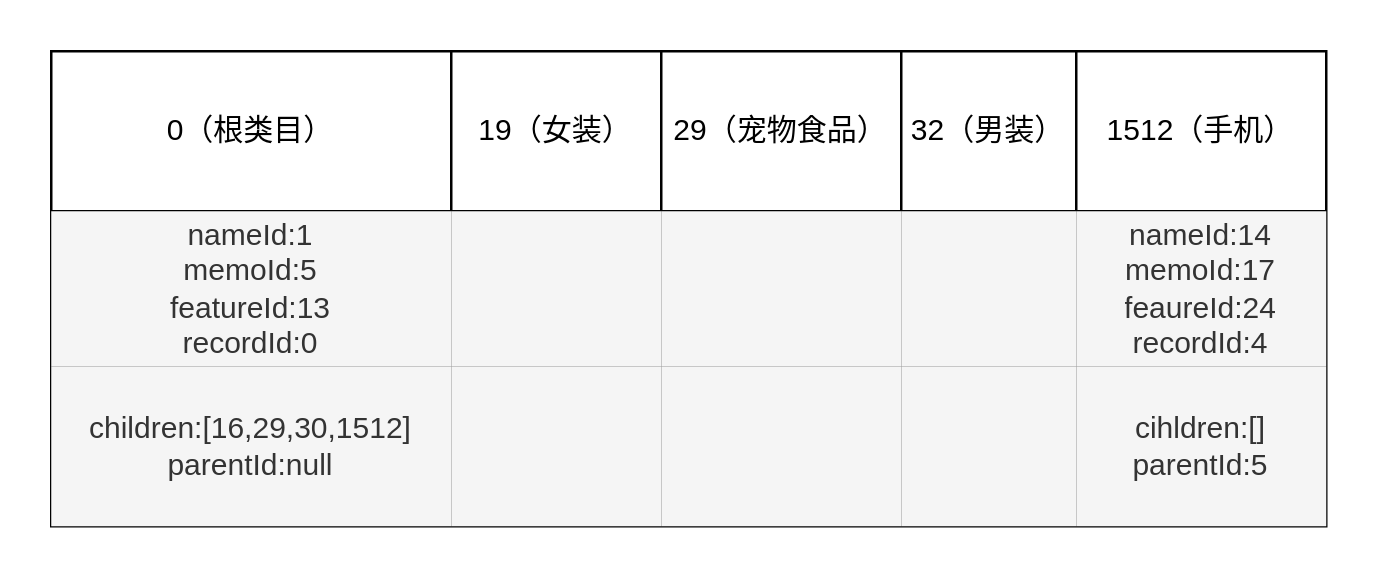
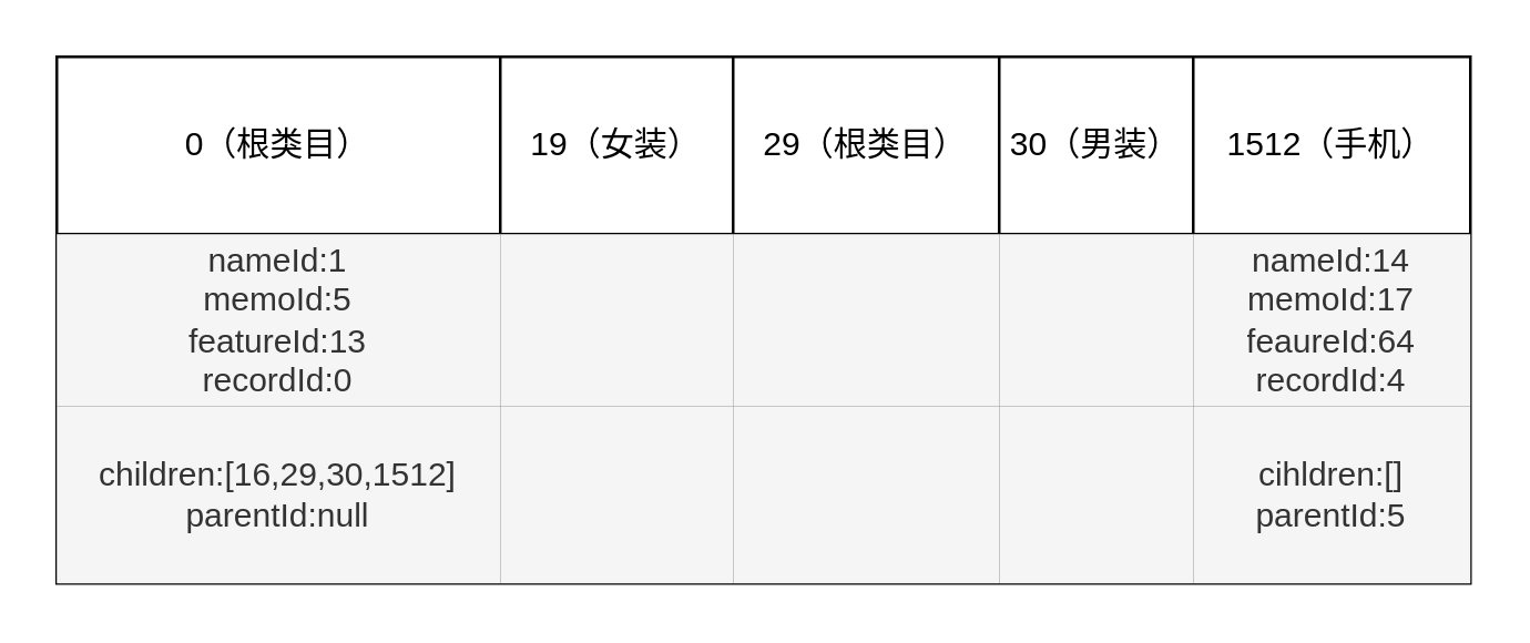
  <mxCell id="0" />
  <mxCell id="1" parent="0" />
  <mxCell id="2" value="" style="shape=table;html=1;whiteSpace=wrap;startSize=0;container=1;collapsible=0;childLayout=tableLayout;sketch=0;shadow=0;rounded=0;" parent="1" vertex="1"><mxGeometry x="20" y="20" width="510" height="190" as="geometry" /></mxCell>
  <mxCell id="3" value="" style="shape=partialRectangle;html=1;whiteSpace=wrap;collapsible=0;dropTarget=0;pointerEvents=0;fillColor=none;top=0;left=0;bottom=0;right=0;points=[[0,0.5],[1,0.5]];portConstraint=eastwest;" parent="2" vertex="1"><mxGeometry width="510" height="64" as="geometry" /></mxCell>
  <mxCell id="4" value="0（根类目）" style="shape=partialRectangle;html=1;whiteSpace=wrap;connectable=0;fillColor=none;top=0;left=0;bottom=0;right=0;overflow=hidden;" parent="3" vertex="1"><mxGeometry width="160" height="64" as="geometry" /></mxCell>
  <mxCell id="5" value="19（女装）" style="shape=partialRectangle;html=1;whiteSpace=wrap;connectable=0;fillColor=none;top=0;left=0;bottom=0;right=0;overflow=hidden;" parent="3" vertex="1"><mxGeometry x="160" width="84" height="64" as="geometry" /></mxCell>
- <mxCell id="6" value="29（宠物食品）" style="shape=partialRectangle;html=1;whiteSpace=wrap;connectable=0;fillColor=none;top=0;left=0;bottom=0;right=0;overflow=hidden;" parent="3" vertex="1"><mxGeometry x="244" width="96" height="64" as="geometry" /></mxCell>
- <mxCell id="7" value="32（男装）" style="shape=partialRectangle;html=1;whiteSpace=wrap;connectable=0;fillColor=none;top=0;left=0;bottom=0;right=0;overflow=hidden;" parent="3" vertex="1"><mxGeometry x="340" width="70" height="64" as="geometry" /></mxCell>
+ <mxCell id="6" value="29（根类目）" style="shape=partialRectangle;html=1;whiteSpace=wrap;connectable=0;fillColor=none;top=0;left=0;bottom=0;right=0;overflow=hidden;" parent="3" vertex="1"><mxGeometry x="244" width="96" height="64" as="geometry" /></mxCell>
+ <mxCell id="7" value="30（男装）" style="shape=partialRectangle;html=1;whiteSpace=wrap;connectable=0;fillColor=none;top=0;left=0;bottom=0;right=0;overflow=hidden;" parent="3" vertex="1"><mxGeometry x="340" width="70" height="64" as="geometry" /></mxCell>
  <mxCell id="8" value="1512（手机）" style="shape=partialRectangle;html=1;whiteSpace=wrap;connectable=0;fillColor=none;top=0;left=0;bottom=0;right=0;overflow=hidden;" parent="3" vertex="1"><mxGeometry x="410" width="100" height="64" as="geometry" /></mxCell>
  <mxCell id="9" value="" style="shape=partialRectangle;html=1;whiteSpace=wrap;collapsible=0;dropTarget=0;pointerEvents=0;fillColor=none;top=0;left=0;bottom=0;right=0;points=[[0,0.5],[1,0.5]];portConstraint=eastwest;" parent="2" vertex="1"><mxGeometry y="64" width="510" height="62" as="geometry" /></mxCell>
  <mxCell id="10" value="nameId:1&lt;br&gt;memoId:5&lt;br&gt;featureId:13&lt;br&gt;recordId:0" style="shape=partialRectangle;html=1;whiteSpace=wrap;connectable=0;fillColor=#f5f5f5;top=0;left=0;bottom=0;right=0;overflow=hidden;strokeColor=#666666;fontColor=#333333;" parent="9" vertex="1"><mxGeometry width="160" height="62" as="geometry" /></mxCell>
  <mxCell id="11" value="" style="shape=partialRectangle;html=1;whiteSpace=wrap;connectable=0;fillColor=#f5f5f5;top=0;left=0;bottom=0;right=0;overflow=hidden;strokeColor=#666666;fontColor=#333333;" parent="9" vertex="1"><mxGeometry x="160" width="84" height="62" as="geometry" /></mxCell>
  <mxCell id="12" value="" style="shape=partialRectangle;html=1;whiteSpace=wrap;connectable=0;fillColor=#f5f5f5;top=0;left=0;bottom=0;right=0;overflow=hidden;strokeColor=#666666;fontColor=#333333;" parent="9" vertex="1"><mxGeometry x="244" width="96" height="62" as="geometry" /></mxCell>
  <mxCell id="13" style="shape=partialRectangle;html=1;whiteSpace=wrap;connectable=0;fillColor=#f5f5f5;top=0;left=0;bottom=0;right=0;overflow=hidden;strokeColor=#666666;fontColor=#333333;" parent="9" vertex="1"><mxGeometry x="340" width="70" height="62" as="geometry" /></mxCell>
- <mxCell id="14" value="nameId:14&lt;br&gt;memoId:17&lt;br&gt;feaureId:24&lt;br&gt;recordId:4" style="shape=partialRectangle;html=1;whiteSpace=wrap;connectable=0;fillColor=#f5f5f5;top=0;left=0;bottom=0;right=0;overflow=hidden;strokeColor=#666666;fontColor=#333333;" parent="9" vertex="1"><mxGeometry x="410" width="100" height="62" as="geometry" /></mxCell>
+ <mxCell id="14" value="nameId:14&lt;br&gt;memoId:17&lt;br&gt;feaureId:64&lt;br&gt;recordId:4" style="shape=partialRectangle;html=1;whiteSpace=wrap;connectable=0;fillColor=#f5f5f5;top=0;left=0;bottom=0;right=0;overflow=hidden;strokeColor=#666666;fontColor=#333333;" parent="9" vertex="1"><mxGeometry x="410" width="100" height="62" as="geometry" /></mxCell>
  <mxCell id="15" value="" style="shape=partialRectangle;html=1;whiteSpace=wrap;collapsible=0;dropTarget=0;pointerEvents=0;fillColor=none;top=0;left=0;bottom=0;right=0;points=[[0,0.5],[1,0.5]];portConstraint=eastwest;" parent="2" vertex="1"><mxGeometry y="126" width="510" height="64" as="geometry" /></mxCell>
  <mxCell id="16" value="children:[16,29,30,1512]&lt;br&gt;parentId:null" style="shape=partialRectangle;html=1;whiteSpace=wrap;connectable=0;fillColor=#f5f5f5;top=0;left=0;bottom=0;right=0;overflow=hidden;strokeColor=#666666;fontColor=#333333;" parent="15" vertex="1"><mxGeometry width="160" height="64" as="geometry" /></mxCell>
  <mxCell id="17" value="" style="shape=partialRectangle;html=1;whiteSpace=wrap;connectable=0;fillColor=#f5f5f5;top=0;left=0;bottom=0;right=0;overflow=hidden;strokeColor=#666666;fontColor=#333333;" parent="15" vertex="1"><mxGeometry x="160" width="84" height="64" as="geometry" /></mxCell>
  <mxCell id="18" value="" style="shape=partialRectangle;html=1;whiteSpace=wrap;connectable=0;fillColor=#f5f5f5;top=0;left=0;bottom=0;right=0;overflow=hidden;strokeColor=#666666;fontColor=#333333;" parent="15" vertex="1"><mxGeometry x="244" width="96" height="64" as="geometry" /></mxCell>
  <mxCell id="19" style="shape=partialRectangle;html=1;whiteSpace=wrap;connectable=0;fillColor=#f5f5f5;top=0;left=0;bottom=0;right=0;overflow=hidden;strokeColor=#666666;fontColor=#333333;" parent="15" vertex="1"><mxGeometry x="340" width="70" height="64" as="geometry" /></mxCell>
  <mxCell id="20" value="cihldren:[]&lt;br&gt;parentId:5" style="shape=partialRectangle;html=1;whiteSpace=wrap;connectable=0;fillColor=#f5f5f5;top=0;left=0;bottom=0;right=0;overflow=hidden;strokeColor=#666666;fontColor=#333333;" parent="15" vertex="1"><mxGeometry x="410" width="100" height="64" as="geometry" /></mxCell>
